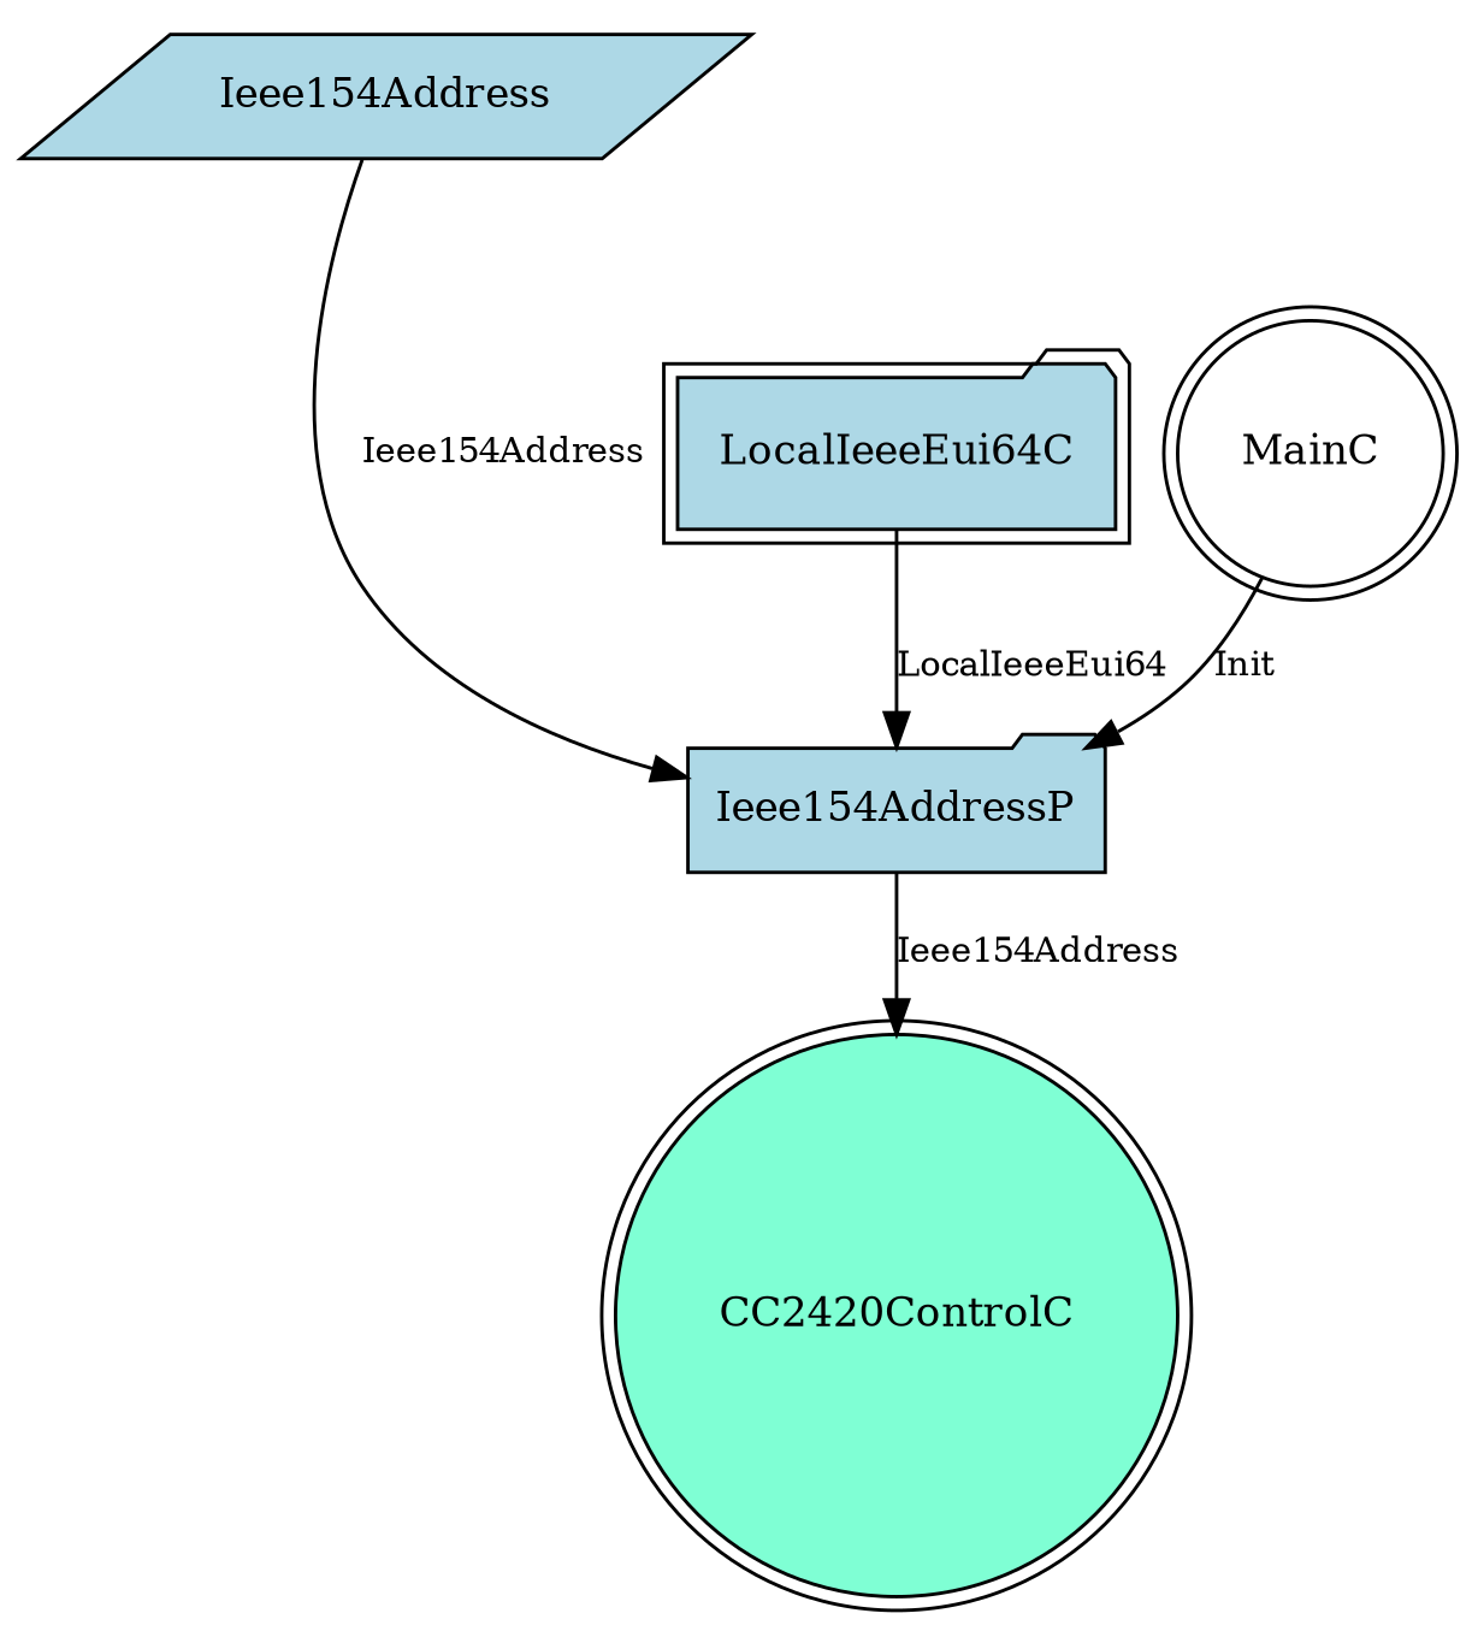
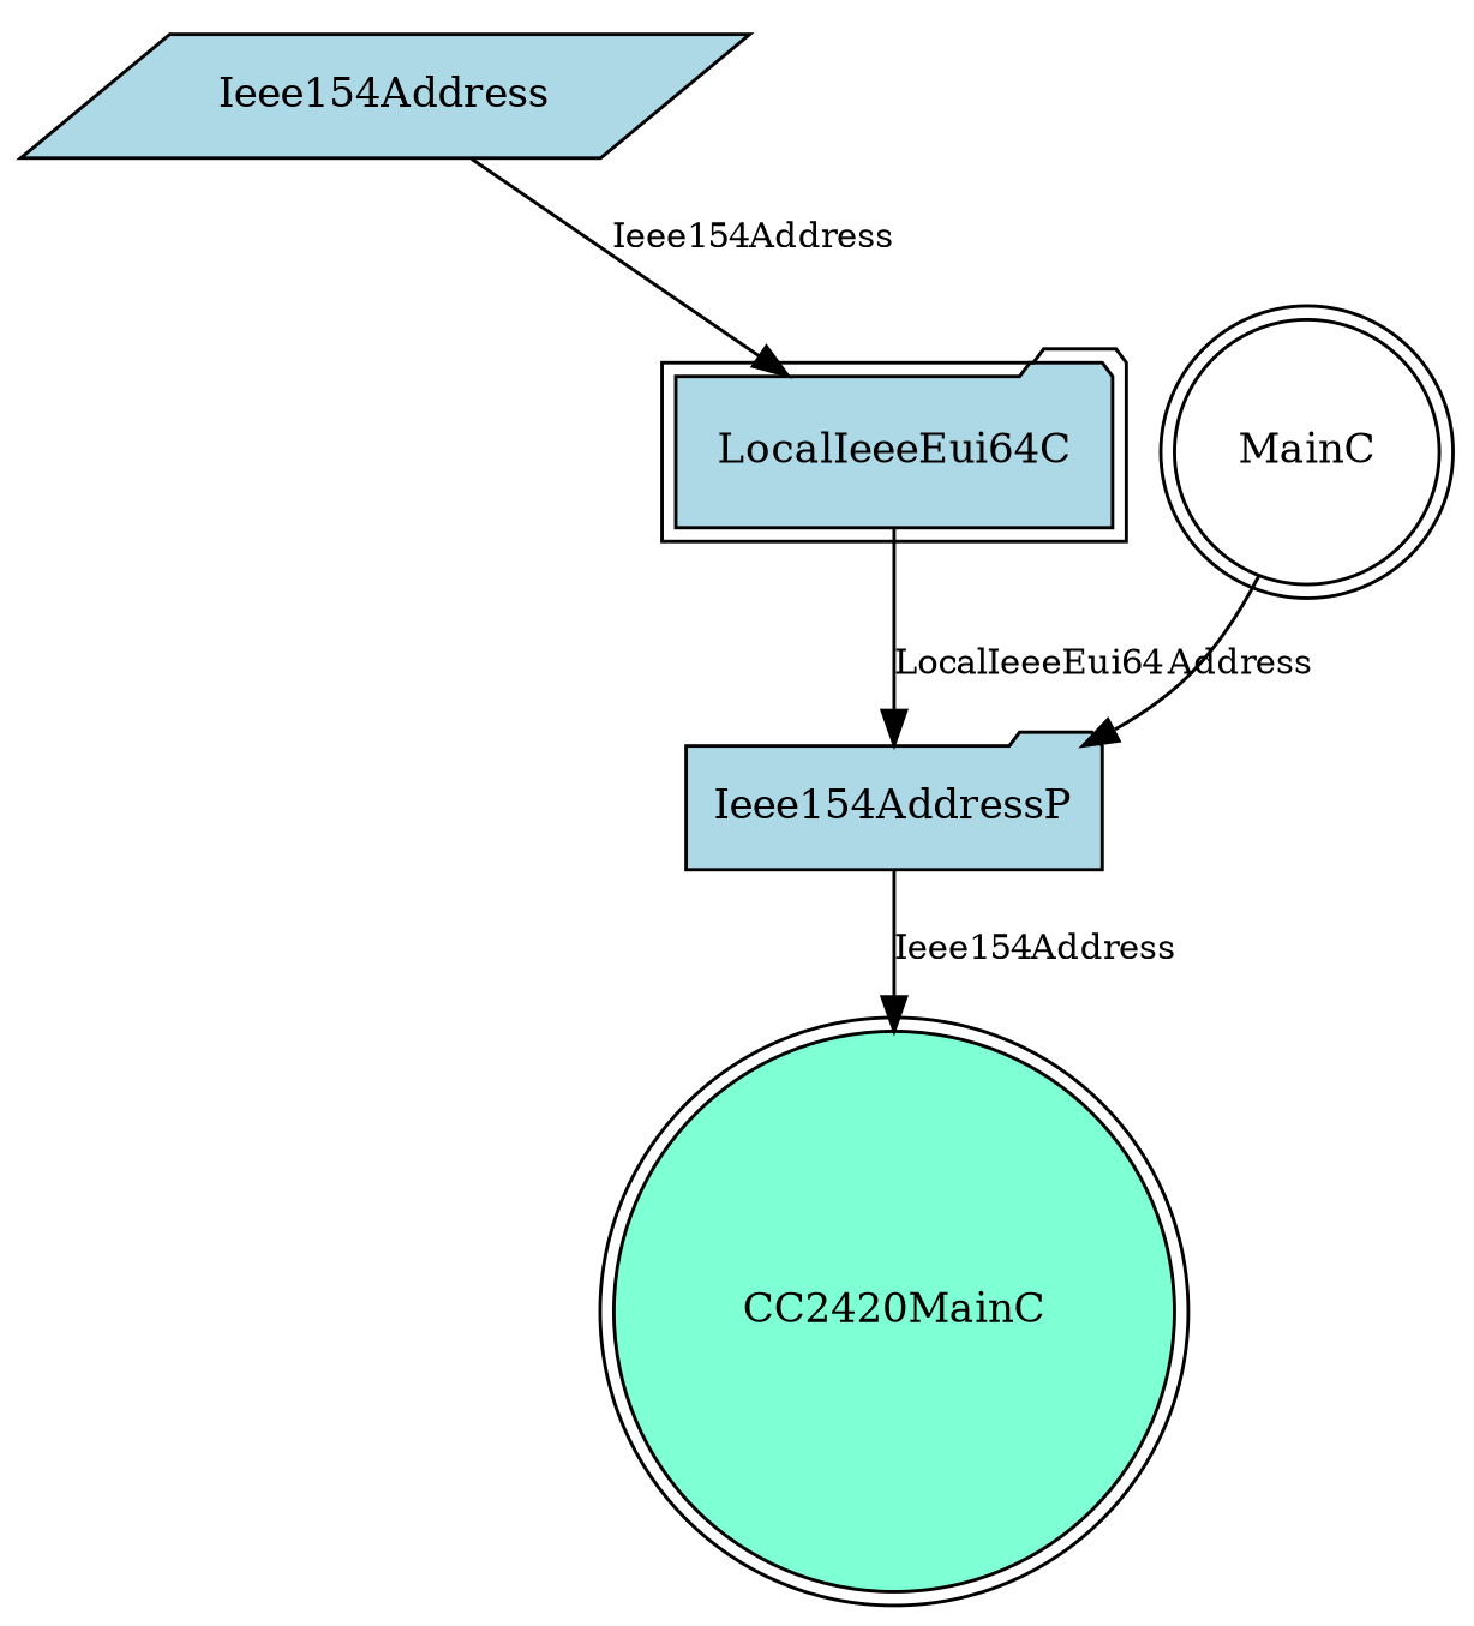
  digraph {
    node [fillcolor=lightblue fontsize=12 shape=folder style=filled peripheries=2]
    edge [fontsize=10]
    n1 [label=Ieee154Address shape=parallelogram peripheries=""]
    Ieee154AddressP [peripheries=""]
-   CC2420ControlC [fillcolor=aquamarine shape=circle]
+   CC2420ControlC [fillcolor=aquamarine shape=circle label=CC2420MainC]
    LocalIeeeEui64C
    MainC [fillcolor=white shape=circle]
-   n1 -> Ieee154AddressP [label=Ieee154Address]
+   n1 -> LocalIeeeEui64C [label=Ieee154Address]
    Ieee154AddressP -> CC2420ControlC [label=Ieee154Address]
    LocalIeeeEui64C -> Ieee154AddressP [label=LocalIeeeEui64]
-   MainC -> Ieee154AddressP [label=Init]
+   MainC -> Ieee154AddressP [label=Address]
  }
